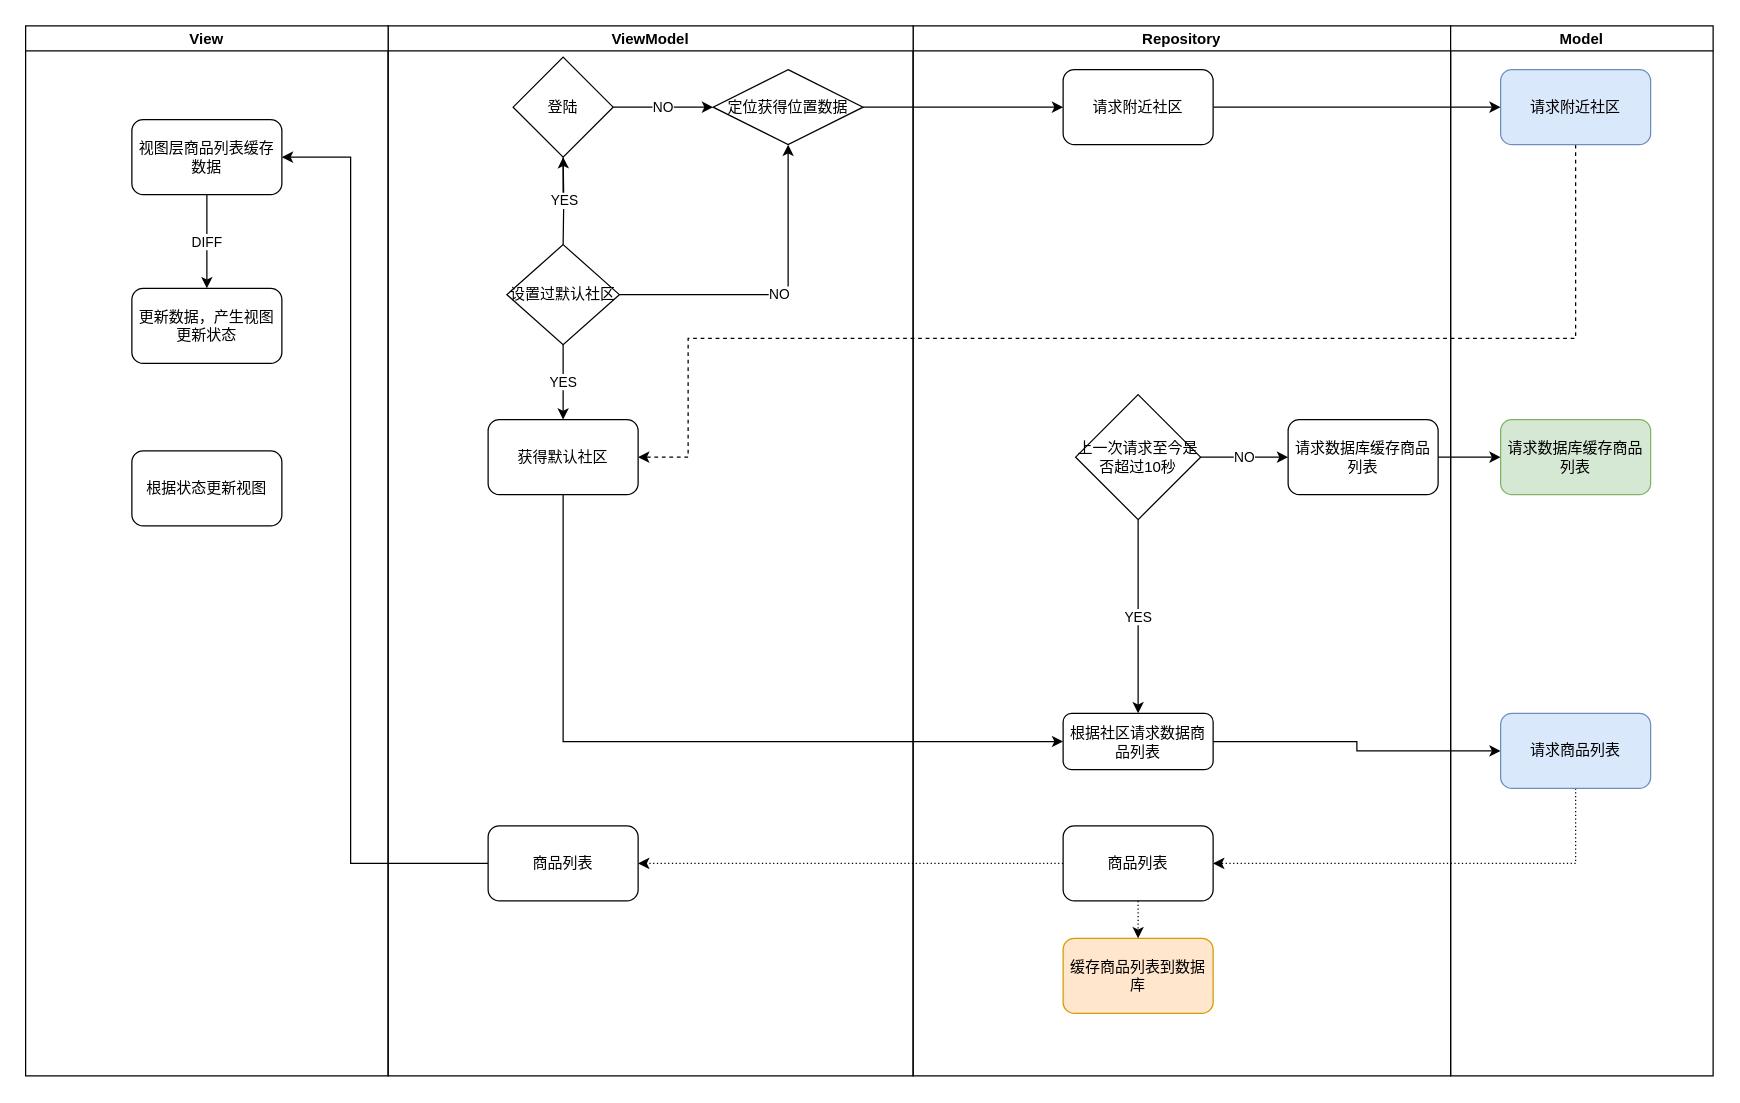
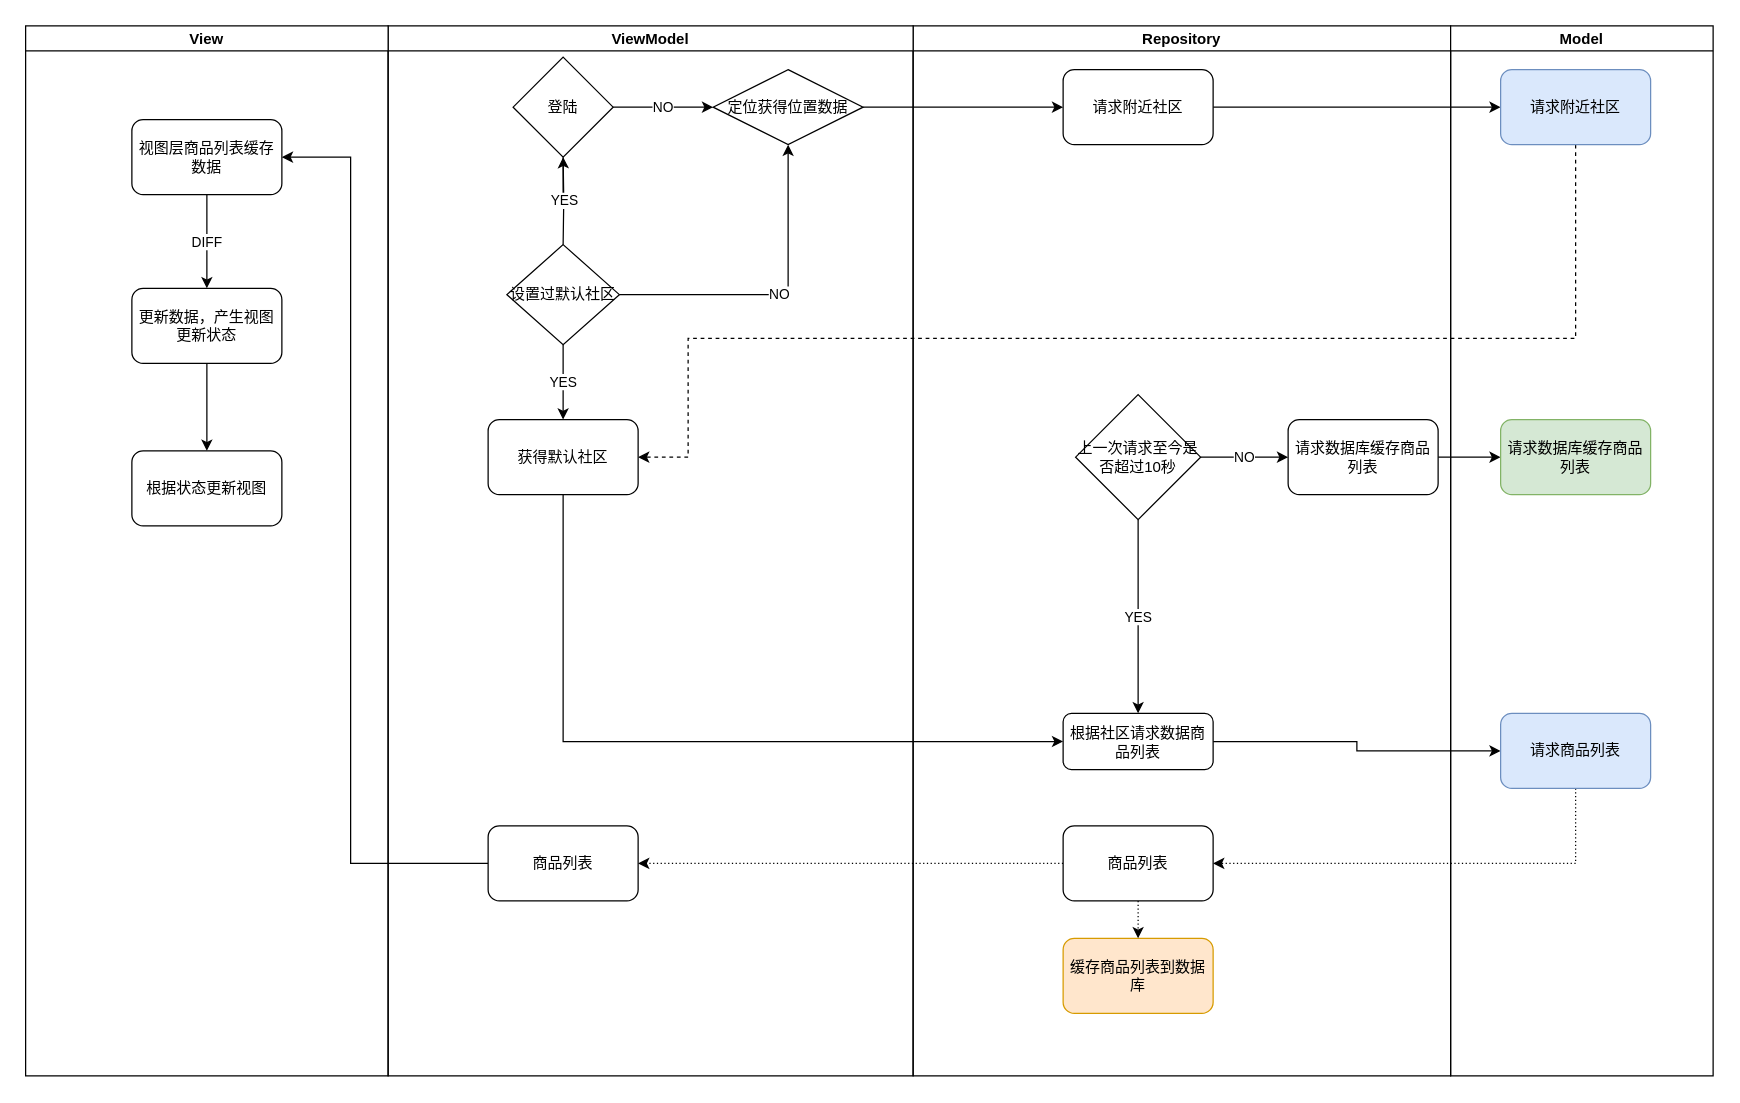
  <mxCell id="0" />
  <mxCell id="1" parent="0" />
  <mxCell id="2" value="NO" style="edgeStyle=orthogonalEdgeStyle;rounded=0;orthogonalLoop=1;jettySize=auto;html=1;exitX=1;exitY=0.5;exitDx=0;exitDy=0;entryX=0;entryY=0.5;entryDx=0;entryDy=0;" parent="1" source="4" target="6" edge="1"><mxGeometry relative="1" as="geometry" /></mxCell>
  <mxCell id="3" style="edgeStyle=orthogonalEdgeStyle;rounded=0;orthogonalLoop=1;jettySize=auto;html=1;exitX=0.5;exitY=1;exitDx=0;exitDy=0;" parent="1" source="4" edge="1"><mxGeometry relative="1" as="geometry"><mxPoint x="450" y="165" as="targetPoint" /></mxGeometry></mxCell>
  <mxCell id="4" value="登陆" style="rhombus;whiteSpace=wrap;html=1;" parent="1" vertex="1"><mxGeometry x="410" y="45" width="80" height="80" as="geometry" /></mxCell>
  <mxCell id="5" style="edgeStyle=orthogonalEdgeStyle;rounded=0;orthogonalLoop=1;jettySize=auto;html=1;exitX=1;exitY=0.5;exitDx=0;exitDy=0;entryX=0;entryY=0.5;entryDx=0;entryDy=0;" edge="1" parent="1" source="6" target="33"><mxGeometry relative="1" as="geometry" /></mxCell>
  <mxCell id="6" value="定位获得位置数据" style="rhombus;whiteSpace=wrap;html=1;" parent="1" vertex="1"><mxGeometry x="570" y="55" width="120" height="60" as="geometry" /></mxCell>
  <mxCell id="7" value="YES" style="edgeStyle=orthogonalEdgeStyle;rounded=0;orthogonalLoop=1;jettySize=auto;html=1;" parent="1" target="4" edge="1"><mxGeometry relative="1" as="geometry"><mxPoint x="450" y="195" as="sourcePoint" /></mxGeometry></mxCell>
  <mxCell id="8" value="NO" style="edgeStyle=orthogonalEdgeStyle;rounded=0;orthogonalLoop=1;jettySize=auto;html=1;entryX=0.5;entryY=1;entryDx=0;entryDy=0;exitX=1;exitY=0.5;exitDx=0;exitDy=0;" parent="1" source="10" target="6" edge="1"><mxGeometry relative="1" as="geometry"><mxPoint x="510" y="235" as="sourcePoint" /></mxGeometry></mxCell>
  <mxCell id="9" value="YES" style="edgeStyle=orthogonalEdgeStyle;rounded=0;orthogonalLoop=1;jettySize=auto;html=1;exitX=0.5;exitY=1;exitDx=0;exitDy=0;entryX=0.5;entryY=0;entryDx=0;entryDy=0;" parent="1" source="10" target="13" edge="1"><mxGeometry relative="1" as="geometry" /></mxCell>
  <mxCell id="10" value="设置过默认社区" style="rhombus;whiteSpace=wrap;html=1;" parent="1" vertex="1"><mxGeometry x="405" y="195" width="90" height="80" as="geometry" /></mxCell>
  <mxCell id="11" style="edgeStyle=orthogonalEdgeStyle;rounded=0;orthogonalLoop=1;jettySize=auto;html=1;dashed=1;entryX=1;entryY=0.5;entryDx=0;entryDy=0;" edge="1" parent="1" source="22" target="13"><mxGeometry relative="1" as="geometry"><mxPoint x="450" y="330" as="targetPoint" /><Array as="points"><mxPoint x="1260" y="270" /><mxPoint x="550" y="270" /><mxPoint x="550" y="365" /></Array></mxGeometry></mxCell>
  <mxCell id="12" style="edgeStyle=orthogonalEdgeStyle;rounded=0;orthogonalLoop=1;jettySize=auto;html=1;exitX=0.5;exitY=1;exitDx=0;exitDy=0;entryX=0;entryY=0.5;entryDx=0;entryDy=0;" edge="1" parent="1" source="13" target="15"><mxGeometry relative="1" as="geometry" /></mxCell>
  <mxCell id="13" value="获得默认社区" style="rounded=1;whiteSpace=wrap;html=1;" parent="1" vertex="1"><mxGeometry x="390" y="335" width="120" height="60" as="geometry" /></mxCell>
  <mxCell id="14" style="edgeStyle=orthogonalEdgeStyle;rounded=0;orthogonalLoop=1;jettySize=auto;html=1;exitX=1;exitY=0.5;exitDx=0;exitDy=0;" edge="1" parent="1" source="15" target="25"><mxGeometry relative="1" as="geometry" /></mxCell>
  <mxCell id="15" value="根据社区请求数据商品列表" style="rounded=1;whiteSpace=wrap;html=1;" parent="1" vertex="1"><mxGeometry x="850" y="570" width="120" height="45" as="geometry" /></mxCell>
  <mxCell id="16" value="YES" style="edgeStyle=orthogonalEdgeStyle;rounded=0;orthogonalLoop=1;jettySize=auto;html=1;exitX=0.5;exitY=1;exitDx=0;exitDy=0;entryX=0.5;entryY=0;entryDx=0;entryDy=0;" parent="1" source="18" target="15" edge="1"><mxGeometry relative="1" as="geometry" /></mxCell>
  <mxCell id="17" value="NO" style="edgeStyle=orthogonalEdgeStyle;rounded=0;orthogonalLoop=1;jettySize=auto;html=1;exitX=1;exitY=0.5;exitDx=0;exitDy=0;entryX=0;entryY=0.5;entryDx=0;entryDy=0;" edge="1" parent="1" source="18" target="20"><mxGeometry relative="1" as="geometry" /></mxCell>
  <mxCell id="18" value="上一次请求至今是否超过10秒" style="rhombus;whiteSpace=wrap;html=1;" parent="1" vertex="1"><mxGeometry x="860" y="315" width="100" height="100" as="geometry" /></mxCell>
  <mxCell id="19" style="edgeStyle=orthogonalEdgeStyle;rounded=0;orthogonalLoop=1;jettySize=auto;html=1;exitX=1;exitY=0.5;exitDx=0;exitDy=0;entryX=0;entryY=0.5;entryDx=0;entryDy=0;" edge="1" parent="1" source="20" target="23"><mxGeometry relative="1" as="geometry" /></mxCell>
  <mxCell id="20" value="请求数据库缓存商品列表" style="rounded=1;whiteSpace=wrap;html=1;" vertex="1" parent="1"><mxGeometry x="1030" y="335" width="120" height="60" as="geometry" /></mxCell>
  <mxCell id="21" style="edgeStyle=orthogonalEdgeStyle;rounded=0;orthogonalLoop=1;jettySize=auto;html=1;exitX=1;exitY=0.5;exitDx=0;exitDy=0;entryX=0;entryY=0.5;entryDx=0;entryDy=0;" edge="1" parent="1" source="33" target="22"><mxGeometry relative="1" as="geometry" /></mxCell>
  <mxCell id="22" value="请求附近社区" style="rounded=1;whiteSpace=wrap;html=1;fillColor=#dae8fc;strokeColor=#6c8ebf;" vertex="1" parent="1"><mxGeometry x="1200" y="55" width="120" height="60" as="geometry" /></mxCell>
  <mxCell id="23" value="&lt;span style=&quot;white-space: normal&quot;&gt;请求数据库缓存商品列表&lt;/span&gt;" style="rounded=1;whiteSpace=wrap;html=1;fillColor=#d5e8d4;strokeColor=#82b366;" vertex="1" parent="1"><mxGeometry x="1200" y="335" width="120" height="60" as="geometry" /></mxCell>
  <mxCell id="24" style="edgeStyle=orthogonalEdgeStyle;rounded=0;orthogonalLoop=1;jettySize=auto;html=1;exitX=0.5;exitY=1;exitDx=0;exitDy=0;entryX=1;entryY=0.5;entryDx=0;entryDy=0;dashed=1;dashPattern=1 2;" edge="1" parent="1" source="25" target="31"><mxGeometry relative="1" as="geometry" /></mxCell>
  <mxCell id="25" value="请求商品列表" style="rounded=1;whiteSpace=wrap;html=1;fillColor=#dae8fc;strokeColor=#6c8ebf;" vertex="1" parent="1"><mxGeometry x="1200" y="570" width="120" height="60" as="geometry" /></mxCell>
  <mxCell id="26" style="edgeStyle=orthogonalEdgeStyle;rounded=0;orthogonalLoop=1;jettySize=auto;html=1;exitX=0;exitY=0.5;exitDx=0;exitDy=0;entryX=1;entryY=0.5;entryDx=0;entryDy=0;" edge="1" parent="1" source="27" target="38"><mxGeometry relative="1" as="geometry"><Array as="points"><mxPoint x="280" y="690" /><mxPoint x="280" y="125" /></Array></mxGeometry></mxCell>
  <mxCell id="27" value="商品列表" style="rounded=1;whiteSpace=wrap;html=1;" vertex="1" parent="1"><mxGeometry x="390" y="660" width="120" height="60" as="geometry" /></mxCell>
  <mxCell id="28" value="缓存商品列表到数据库" style="rounded=1;whiteSpace=wrap;html=1;fillColor=#ffe6cc;strokeColor=#d79b00;" vertex="1" parent="1"><mxGeometry x="850" y="750" width="120" height="60" as="geometry" /></mxCell>
  <mxCell id="29" style="edgeStyle=orthogonalEdgeStyle;rounded=0;orthogonalLoop=1;jettySize=auto;html=1;exitX=0.5;exitY=1;exitDx=0;exitDy=0;entryX=0.5;entryY=0;entryDx=0;entryDy=0;dashed=1;dashPattern=1 2;" edge="1" parent="1" source="31" target="28"><mxGeometry relative="1" as="geometry" /></mxCell>
  <mxCell id="30" style="edgeStyle=orthogonalEdgeStyle;rounded=0;orthogonalLoop=1;jettySize=auto;html=1;exitX=0;exitY=0.5;exitDx=0;exitDy=0;entryX=1;entryY=0.5;entryDx=0;entryDy=0;dashed=1;dashPattern=1 2;" edge="1" parent="1" source="31" target="27"><mxGeometry relative="1" as="geometry" /></mxCell>
  <mxCell id="31" value="商品列表" style="rounded=1;whiteSpace=wrap;html=1;" vertex="1" parent="1"><mxGeometry x="850" y="660" width="120" height="60" as="geometry" /></mxCell>
  <mxCell id="32" value="Repository" style="swimlane;startSize=20;" vertex="1" parent="1"><mxGeometry x="730" y="20" width="430" height="840" as="geometry" /></mxCell>
  <mxCell id="33" value="请求附近社区" style="rounded=1;whiteSpace=wrap;html=1;" vertex="1" parent="32"><mxGeometry x="120" y="35" width="120" height="60" as="geometry" /></mxCell>
  <mxCell id="34" value="ViewModel" style="swimlane;startSize=20;" vertex="1" parent="1"><mxGeometry x="310" y="20" width="420" height="840" as="geometry" /></mxCell>
  <mxCell id="35" value="Model" style="swimlane;startSize=20;" vertex="1" parent="1"><mxGeometry x="1160" y="20" width="210" height="840" as="geometry" /></mxCell>
  <mxCell id="36" value="View" style="swimlane;startSize=20;" vertex="1" parent="1"><mxGeometry x="20" y="20" width="290" height="840" as="geometry" /></mxCell>
  <mxCell id="37" value="DIFF" style="edgeStyle=orthogonalEdgeStyle;rounded=0;orthogonalLoop=1;jettySize=auto;html=1;exitX=0.5;exitY=1;exitDx=0;exitDy=0;entryX=0.5;entryY=0;entryDx=0;entryDy=0;" edge="1" parent="36" source="38" target="40"><mxGeometry relative="1" as="geometry" /></mxCell>
  <mxCell id="38" value="视图层商品列表缓存数据" style="rounded=1;whiteSpace=wrap;html=1;" vertex="1" parent="36"><mxGeometry x="85" y="75" width="120" height="60" as="geometry" /></mxCell>
+ <mxCell id="39" style="edgeStyle=orthogonalEdgeStyle;rounded=0;orthogonalLoop=1;jettySize=auto;html=1;exitX=0.5;exitY=1;exitDx=0;exitDy=0;" edge="1" parent="36" source="40" target="41"><mxGeometry relative="1" as="geometry" /></mxCell>
  <mxCell id="40" value="更新数据，产生视图更新状态" style="rounded=1;whiteSpace=wrap;html=1;" vertex="1" parent="36"><mxGeometry x="85" y="210" width="120" height="60" as="geometry" /></mxCell>
  <mxCell id="41" value="根据状态更新视图" style="rounded=1;whiteSpace=wrap;html=1;" vertex="1" parent="36"><mxGeometry x="85" y="340" width="120" height="60" as="geometry" /></mxCell>
